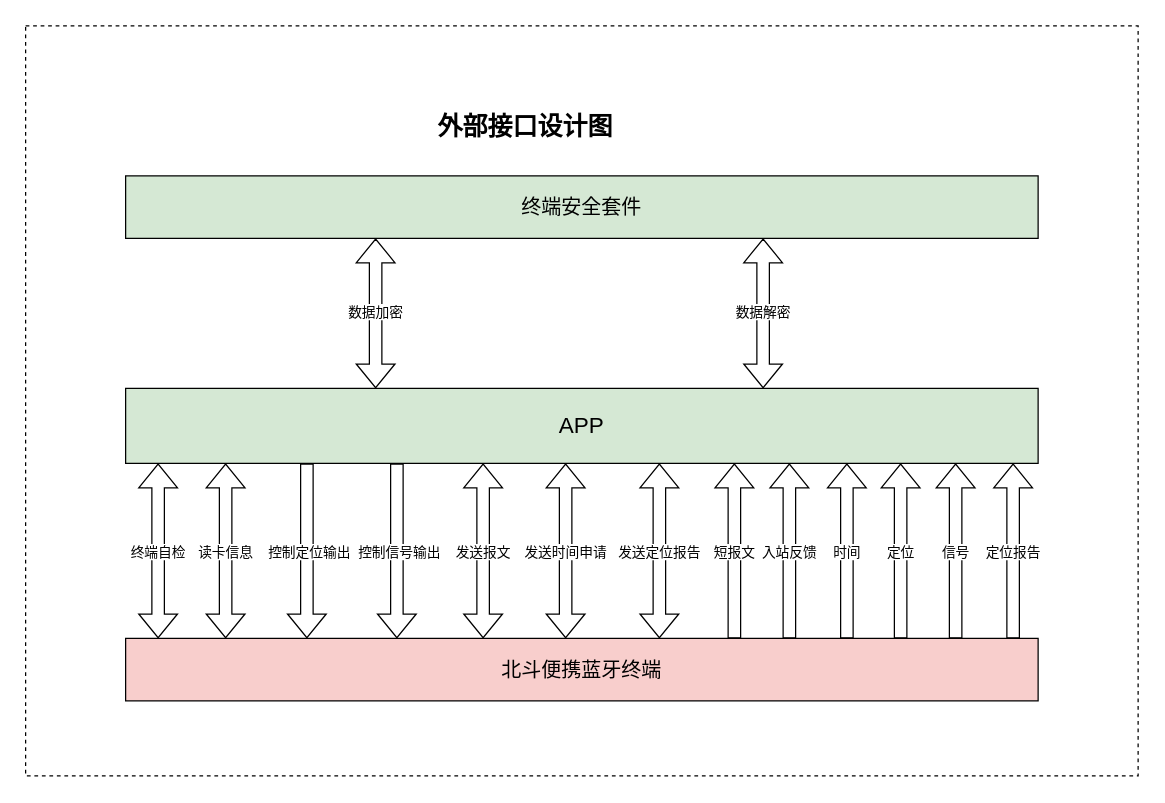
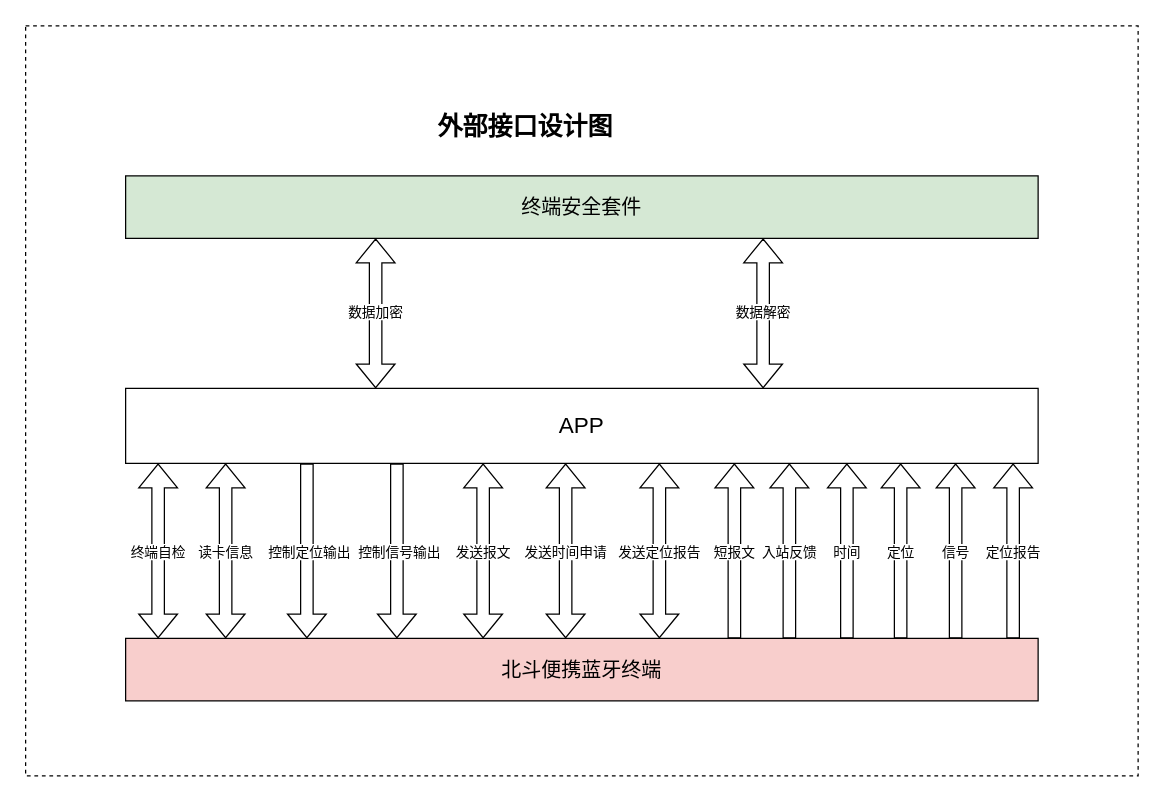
  <mxCell id="0" />
  <mxCell id="1" parent="0" />
  <mxCell id="2" value="" style="rounded=0;whiteSpace=wrap;html=1;dashed=1;" vertex="1" parent="1"><mxGeometry x="20" y="20" width="890" height="600" as="geometry" /></mxCell>
  <mxCell id="3" value="外部接口设计图" style="text;html=1;strokeColor=none;fillColor=none;align=center;verticalAlign=middle;whiteSpace=wrap;rounded=0;fontSize=20;fontStyle=1" vertex="1" parent="1"><mxGeometry x="335" y="85" width="170" height="30" as="geometry" /></mxCell>
- <mxCell id="4" value="APP" style="rounded=0;whiteSpace=wrap;html=1;fontSize=18;fillColor=#d5e8d4;" vertex="1" parent="1"><mxGeometry x="100" y="310" width="730" height="60" as="geometry" /></mxCell>
+ <mxCell id="4" value="APP" style="rounded=0;whiteSpace=wrap;html=1;fontSize=18;" vertex="1" parent="1"><mxGeometry x="100" y="310" width="730" height="60" as="geometry" /></mxCell>
  <mxCell id="5" value="终端安全套件" style="rounded=0;whiteSpace=wrap;html=1;fontSize=16;fillColor=#d5e8d4;" vertex="1" parent="1"><mxGeometry x="100" y="140" width="730" height="50" as="geometry" /></mxCell>
  <mxCell id="6" value="北斗便携蓝牙终端" style="rounded=0;whiteSpace=wrap;html=1;fontSize=16;fillColor=#f8cecc;" vertex="1" parent="1"><mxGeometry x="100" y="510" width="730" height="50" as="geometry" /></mxCell>
  <mxCell id="7" value="" style="shape=flexArrow;endArrow=classic;startArrow=classic;html=1;rounded=0;" edge="1" parent="1"><mxGeometry width="100" height="100" relative="1" as="geometry"><mxPoint x="300" y="310" as="sourcePoint" /><mxPoint x="300" y="190" as="targetPoint" /></mxGeometry></mxCell>
  <mxCell id="8" value="数据加密" style="edgeLabel;html=1;align=center;verticalAlign=middle;resizable=0;points=[];" vertex="1" connectable="0" parent="7"><mxGeometry x="-0.233" relative="1" as="geometry"><mxPoint x="-1" y="-16" as="offset" /></mxGeometry></mxCell>
  <mxCell id="9" value="" style="shape=flexArrow;endArrow=classic;startArrow=classic;html=1;rounded=0;" edge="1" parent="1"><mxGeometry width="100" height="100" relative="1" as="geometry"><mxPoint x="610" y="310" as="sourcePoint" /><mxPoint x="610" y="190" as="targetPoint" /></mxGeometry></mxCell>
  <mxCell id="10" value="数据解密" style="edgeLabel;html=1;align=center;verticalAlign=middle;resizable=0;points=[];" vertex="1" connectable="0" parent="9"><mxGeometry x="-0.233" relative="1" as="geometry"><mxPoint x="-1" y="-16" as="offset" /></mxGeometry></mxCell>
  <mxCell id="11" value="" style="shape=flexArrow;endArrow=classic;startArrow=classic;html=1;rounded=0;" edge="1" parent="1"><mxGeometry width="100" height="100" relative="1" as="geometry"><mxPoint x="126" y="510" as="sourcePoint" /><mxPoint x="126" y="370" as="targetPoint" /></mxGeometry></mxCell>
  <mxCell id="12" value="终端自检" style="edgeLabel;html=1;align=center;verticalAlign=middle;resizable=0;points=[];" vertex="1" connectable="0" parent="11"><mxGeometry x="-0.233" relative="1" as="geometry"><mxPoint x="-1" y="-16" as="offset" /></mxGeometry></mxCell>
  <mxCell id="13" value="" style="shape=flexArrow;endArrow=classic;startArrow=classic;html=1;rounded=0;" edge="1" parent="1"><mxGeometry width="100" height="100" relative="1" as="geometry"><mxPoint x="180" y="510" as="sourcePoint" /><mxPoint x="180" y="370" as="targetPoint" /></mxGeometry></mxCell>
  <mxCell id="14" value="读卡信息" style="edgeLabel;html=1;align=center;verticalAlign=middle;resizable=0;points=[];" vertex="1" connectable="0" parent="13"><mxGeometry x="-0.233" relative="1" as="geometry"><mxPoint x="-1" y="-16" as="offset" /></mxGeometry></mxCell>
  <mxCell id="15" value="" style="shape=flexArrow;endArrow=none;startArrow=classic;html=1;rounded=0;endFill=0;" edge="1" parent="1"><mxGeometry width="100" height="100" relative="1" as="geometry"><mxPoint x="245" y="510" as="sourcePoint" /><mxPoint x="245" y="370" as="targetPoint" /></mxGeometry></mxCell>
  <mxCell id="16" value="控制定位输出" style="edgeLabel;html=1;align=center;verticalAlign=middle;resizable=0;points=[];" vertex="1" connectable="0" parent="15"><mxGeometry x="-0.233" relative="1" as="geometry"><mxPoint x="1" y="-16" as="offset" /></mxGeometry></mxCell>
  <mxCell id="17" value="" style="shape=flexArrow;endArrow=none;startArrow=classic;html=1;rounded=0;endFill=0;" edge="1" parent="1"><mxGeometry width="100" height="100" relative="1" as="geometry"><mxPoint x="317" y="510" as="sourcePoint" /><mxPoint x="317" y="370" as="targetPoint" /></mxGeometry></mxCell>
  <mxCell id="18" value="控制信号输出" style="edgeLabel;html=1;align=center;verticalAlign=middle;resizable=0;points=[];" vertex="1" connectable="0" parent="17"><mxGeometry x="-0.233" relative="1" as="geometry"><mxPoint x="1" y="-16" as="offset" /></mxGeometry></mxCell>
  <mxCell id="19" value="" style="shape=flexArrow;endArrow=classic;startArrow=classic;html=1;rounded=0;" edge="1" parent="1"><mxGeometry width="100" height="100" relative="1" as="geometry"><mxPoint x="386" y="510" as="sourcePoint" /><mxPoint x="386" y="370" as="targetPoint" /></mxGeometry></mxCell>
  <mxCell id="20" value="发送报文" style="edgeLabel;html=1;align=center;verticalAlign=middle;resizable=0;points=[];" vertex="1" connectable="0" parent="19"><mxGeometry x="-0.233" relative="1" as="geometry"><mxPoint x="-1" y="-16" as="offset" /></mxGeometry></mxCell>
  <mxCell id="21" value="" style="shape=flexArrow;endArrow=classic;startArrow=classic;html=1;rounded=0;" edge="1" parent="1"><mxGeometry width="100" height="100" relative="1" as="geometry"><mxPoint x="452" y="510" as="sourcePoint" /><mxPoint x="452" y="370" as="targetPoint" /></mxGeometry></mxCell>
  <mxCell id="22" value="发送时间申请" style="edgeLabel;html=1;align=center;verticalAlign=middle;resizable=0;points=[];" vertex="1" connectable="0" parent="21"><mxGeometry x="-0.233" relative="1" as="geometry"><mxPoint x="-1" y="-16" as="offset" /></mxGeometry></mxCell>
  <mxCell id="23" value="" style="shape=flexArrow;endArrow=classic;startArrow=classic;html=1;rounded=0;" edge="1" parent="1"><mxGeometry width="100" height="100" relative="1" as="geometry"><mxPoint x="527" y="510" as="sourcePoint" /><mxPoint x="527" y="370" as="targetPoint" /></mxGeometry></mxCell>
  <mxCell id="24" value="发送定位报告" style="edgeLabel;html=1;align=center;verticalAlign=middle;resizable=0;points=[];" vertex="1" connectable="0" parent="23"><mxGeometry x="-0.233" relative="1" as="geometry"><mxPoint x="-1" y="-16" as="offset" /></mxGeometry></mxCell>
  <mxCell id="25" value="" style="shape=flexArrow;endArrow=classic;startArrow=none;html=1;rounded=0;startFill=0;" edge="1" parent="1"><mxGeometry width="100" height="100" relative="1" as="geometry"><mxPoint x="587" y="510" as="sourcePoint" /><mxPoint x="587" y="370" as="targetPoint" /></mxGeometry></mxCell>
  <mxCell id="26" value="短报文" style="edgeLabel;html=1;align=center;verticalAlign=middle;resizable=0;points=[];" vertex="1" connectable="0" parent="25"><mxGeometry x="-0.233" relative="1" as="geometry"><mxPoint x="-1" y="-16" as="offset" /></mxGeometry></mxCell>
  <mxCell id="27" value="" style="shape=flexArrow;endArrow=classic;startArrow=none;html=1;rounded=0;startFill=0;" edge="1" parent="1"><mxGeometry width="100" height="100" relative="1" as="geometry"><mxPoint x="631" y="510" as="sourcePoint" /><mxPoint x="631" y="370" as="targetPoint" /></mxGeometry></mxCell>
  <mxCell id="28" value="入站反馈" style="edgeLabel;html=1;align=center;verticalAlign=middle;resizable=0;points=[];" vertex="1" connectable="0" parent="27"><mxGeometry x="-0.233" relative="1" as="geometry"><mxPoint x="-1" y="-16" as="offset" /></mxGeometry></mxCell>
  <mxCell id="29" value="" style="shape=flexArrow;endArrow=classic;startArrow=none;html=1;rounded=0;startFill=0;" edge="1" parent="1"><mxGeometry width="100" height="100" relative="1" as="geometry"><mxPoint x="677" y="510" as="sourcePoint" /><mxPoint x="677" y="370" as="targetPoint" /></mxGeometry></mxCell>
  <mxCell id="30" value="时间" style="edgeLabel;html=1;align=center;verticalAlign=middle;resizable=0;points=[];" vertex="1" connectable="0" parent="29"><mxGeometry x="-0.233" relative="1" as="geometry"><mxPoint x="-1" y="-16" as="offset" /></mxGeometry></mxCell>
  <mxCell id="31" value="" style="shape=flexArrow;endArrow=classic;startArrow=none;html=1;rounded=0;startFill=0;" edge="1" parent="1"><mxGeometry width="100" height="100" relative="1" as="geometry"><mxPoint x="720" y="510" as="sourcePoint" /><mxPoint x="720" y="370" as="targetPoint" /></mxGeometry></mxCell>
  <mxCell id="32" value="定位" style="edgeLabel;html=1;align=center;verticalAlign=middle;resizable=0;points=[];" vertex="1" connectable="0" parent="31"><mxGeometry x="-0.233" relative="1" as="geometry"><mxPoint x="-1" y="-16" as="offset" /></mxGeometry></mxCell>
  <mxCell id="33" value="" style="shape=flexArrow;endArrow=classic;startArrow=none;html=1;rounded=0;startFill=0;" edge="1" parent="1"><mxGeometry width="100" height="100" relative="1" as="geometry"><mxPoint x="764" y="510" as="sourcePoint" /><mxPoint x="764" y="370" as="targetPoint" /></mxGeometry></mxCell>
  <mxCell id="34" value="信号" style="edgeLabel;html=1;align=center;verticalAlign=middle;resizable=0;points=[];" vertex="1" connectable="0" parent="33"><mxGeometry x="-0.233" relative="1" as="geometry"><mxPoint x="-1" y="-16" as="offset" /></mxGeometry></mxCell>
  <mxCell id="35" value="" style="shape=flexArrow;endArrow=classic;startArrow=none;html=1;rounded=0;startFill=0;" edge="1" parent="1"><mxGeometry width="100" height="100" relative="1" as="geometry"><mxPoint x="810" y="510" as="sourcePoint" /><mxPoint x="810" y="370" as="targetPoint" /></mxGeometry></mxCell>
  <mxCell id="36" value="定位报告" style="edgeLabel;html=1;align=center;verticalAlign=middle;resizable=0;points=[];" vertex="1" connectable="0" parent="35"><mxGeometry x="-0.233" relative="1" as="geometry"><mxPoint x="-1" y="-16" as="offset" /></mxGeometry></mxCell>
